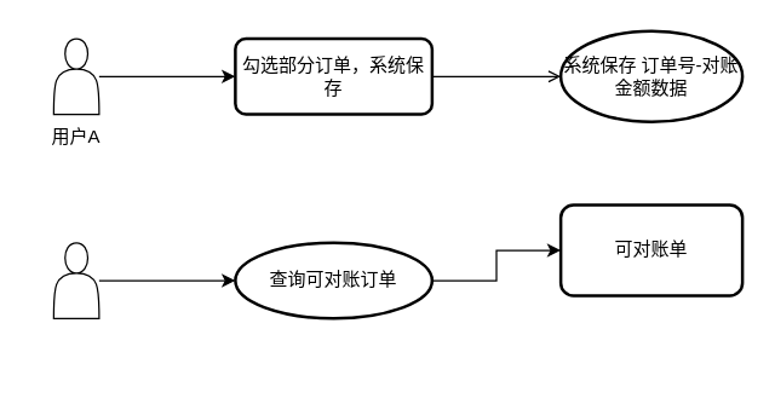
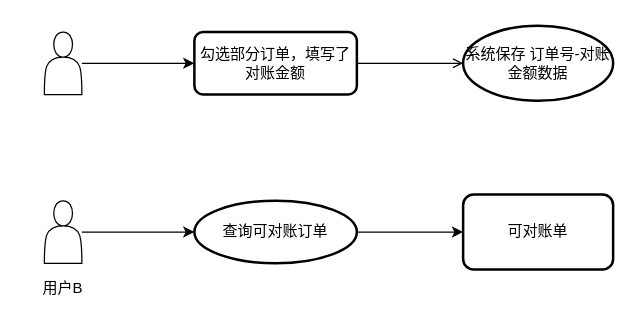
  <mxCell id="0" />
  <mxCell id="1" parent="0" />
  <mxCell id="2" value="" style="edgeStyle=orthogonalEdgeStyle;rounded=0;orthogonalLoop=1;jettySize=auto;html=1;endArrow=open;" edge="1" parent="1" source="3" target="7"><mxGeometry relative="1" as="geometry" /></mxCell>
- <mxCell id="3" value="勾选部分订单，系统保存" style="rounded=1;whiteSpace=wrap;html=1;absoluteArcSize=1;arcSize=14;strokeWidth=2;" vertex="1" parent="1"><mxGeometry x="155" y="25" width="130" height="50" as="geometry" /></mxCell>
+ <mxCell id="3" value="勾选部分订单，填写了对账金额" style="rounded=1;whiteSpace=wrap;html=1;absoluteArcSize=1;arcSize=14;strokeWidth=2;" vertex="1" parent="1"><mxGeometry x="155" y="25" width="130" height="50" as="geometry" /></mxCell>
  <mxCell id="4" style="edgeStyle=orthogonalEdgeStyle;rounded=0;orthogonalLoop=1;jettySize=auto;html=1;entryX=0;entryY=0.5;entryDx=0;entryDy=0;" edge="1" parent="1" source="5" target="3"><mxGeometry relative="1" as="geometry" /></mxCell>
  <mxCell id="5" value="" style="shape=actor;whiteSpace=wrap;html=1;" vertex="1" parent="1"><mxGeometry x="35" y="25" width="30" height="50" as="geometry" /></mxCell>
- <mxCell id="6" value="用户A" style="text;html=1;align=center;verticalAlign=middle;whiteSpace=wrap;rounded=0;" vertex="1" parent="1"><mxGeometry x="20" y="75" width="60" height="30" as="geometry" /></mxCell>
  <mxCell id="7" value="系统保存 订单号-对账金额数据" style="ellipse;whiteSpace=wrap;html=1;arcSize=14;strokeWidth=2;" vertex="1" parent="1"><mxGeometry x="370" y="20" width="120" height="60" as="geometry" /></mxCell>
  <mxCell id="8" value="" style="edgeStyle=orthogonalEdgeStyle;rounded=0;orthogonalLoop=1;jettySize=auto;html=1;" edge="1" parent="1" source="9" target="12"><mxGeometry relative="1" as="geometry" /></mxCell>
  <mxCell id="9" value="查询可对账订单" style="ellipse;whiteSpace=wrap;html=1;absoluteArcSize=1;arcSize=14;strokeWidth=2;" vertex="1" parent="1"><mxGeometry x="155" y="160" width="130" height="50" as="geometry" /></mxCell>
  <mxCell id="10" style="edgeStyle=orthogonalEdgeStyle;rounded=0;orthogonalLoop=1;jettySize=auto;html=1;entryX=0;entryY=0.5;entryDx=0;entryDy=0;" edge="1" parent="1" source="11" target="9"><mxGeometry relative="1" as="geometry" /></mxCell>
  <mxCell id="11" value="" style="shape=actor;whiteSpace=wrap;html=1;" vertex="1" parent="1"><mxGeometry x="35" y="160" width="30" height="50" as="geometry" /></mxCell>
- <mxCell id="12" value="可对账单" style="whiteSpace=wrap;html=1;rounded=1;arcSize=14;strokeWidth=2;" vertex="1" parent="1"><mxGeometry x="370" y="135" width="120" height="60" as="geometry" /></mxCell>
+ <mxCell id="12" value="可对账单" style="whiteSpace=wrap;html=1;rounded=1;arcSize=14;strokeWidth=2;" vertex="1" parent="1"><mxGeometry x="370" y="155" width="120" height="60" as="geometry" /></mxCell>
+ <mxCell id="13" value="用户B" style="text;html=1;align=center;verticalAlign=middle;whiteSpace=wrap;rounded=0;" vertex="1" parent="1"><mxGeometry x="20" y="215" width="60" height="30" as="geometry" /></mxCell>
